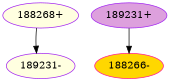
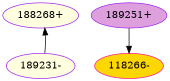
  digraph {
    k=2
    node [color=purple fillcolor=lightyellow l=33803 style=filled]
    edge [d=4528 e=100.0 n=7]
    n1 [label="188268+"]
    "189231-" [l=49057]
-   "188266-" [color=deeppink fillcolor=gold]
-   "189231+" [fillcolor=plum l=49057]
-   n1 -> "189231-"
+   "188266-" [color=deeppink fillcolor=gold label="118266-"]
+   "189231+" [fillcolor=plum l=49057 label="189251+"]
+   "189231-" -> n1
    "189231+" -> "188266-"
  }
